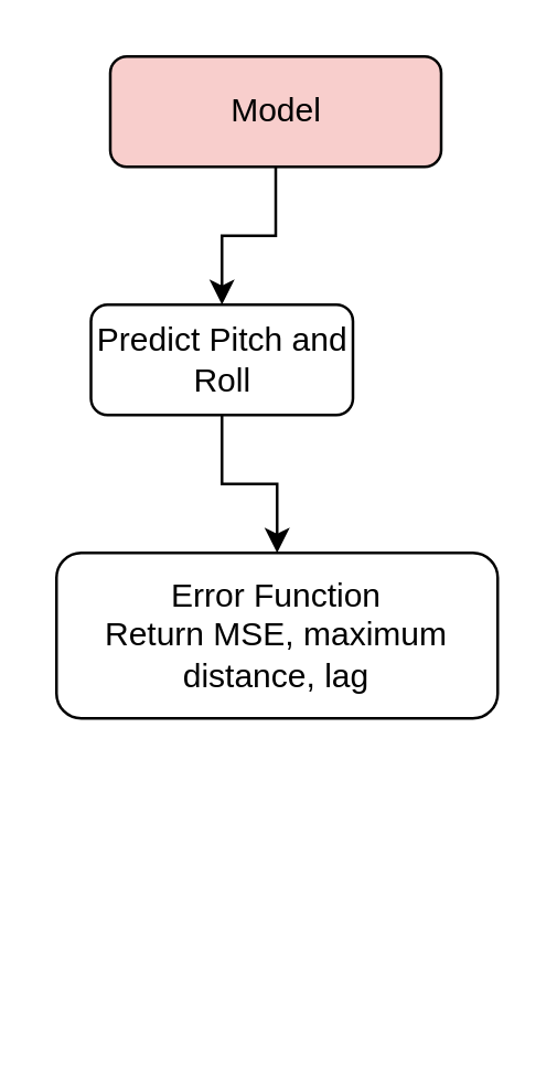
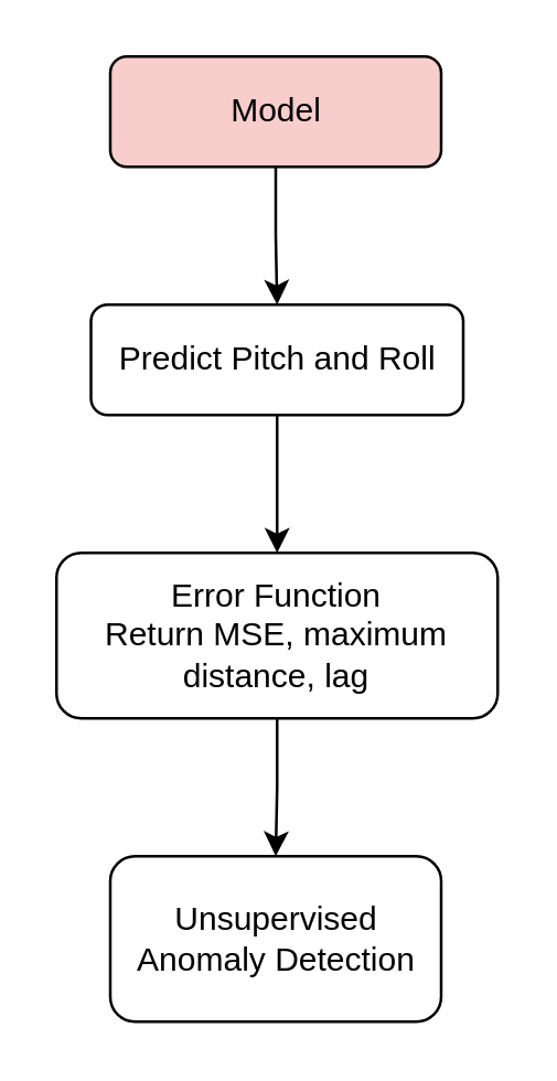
  <mxCell id="0" />
  <mxCell id="1" parent="0" />
+ <mxCell id="2" style="edgeStyle=orthogonalEdgeStyle;rounded=0;orthogonalLoop=1;jettySize=auto;html=1;entryX=0.5;entryY=0;entryDx=0;entryDy=0;" edge="1" parent="1" source="3" target="8"><mxGeometry relative="1" as="geometry" /></mxCell>
  <mxCell id="3" value="Error Function&lt;div&gt;Return MSE, maximum distance, lag&lt;/div&gt;" style="rounded=1;whiteSpace=wrap;html=1;" vertex="1" parent="1"><mxGeometry x="20" y="200" width="160" height="60" as="geometry" /></mxCell>
  <mxCell id="4" style="edgeStyle=orthogonalEdgeStyle;rounded=0;orthogonalLoop=1;jettySize=auto;html=1;entryX=0.5;entryY=0;entryDx=0;entryDy=0;" edge="1" parent="1" source="5" target="7"><mxGeometry relative="1" as="geometry" /></mxCell>
  <mxCell id="5" value="Model" style="rounded=1;whiteSpace=wrap;html=1;fillColor=#f8cecc;" vertex="1" parent="1"><mxGeometry x="39.5" y="20" width="120" height="40" as="geometry" /></mxCell>
  <mxCell id="6" style="edgeStyle=orthogonalEdgeStyle;rounded=0;orthogonalLoop=1;jettySize=auto;html=1;exitX=0.5;exitY=1;exitDx=0;exitDy=0;entryX=0.5;entryY=0;entryDx=0;entryDy=0;" edge="1" parent="1" source="7" target="3"><mxGeometry relative="1" as="geometry" /></mxCell>
- <mxCell id="7" value="Predict Pitch and Roll" style="rounded=1;whiteSpace=wrap;html=1;" vertex="1" parent="1"><mxGeometry x="32.5" y="110" width="95" height="40" as="geometry" /></mxCell>
+ <mxCell id="7" value="Predict Pitch and Roll" style="rounded=1;whiteSpace=wrap;html=1;" vertex="1" parent="1"><mxGeometry x="32.5" y="110" width="135" height="40" as="geometry" /></mxCell>
+ <mxCell id="8" value="Unsupervised Anomaly Detection" style="rounded=1;whiteSpace=wrap;html=1;" vertex="1" parent="1"><mxGeometry x="39.5" y="310" width="120" height="60" as="geometry" /></mxCell>
